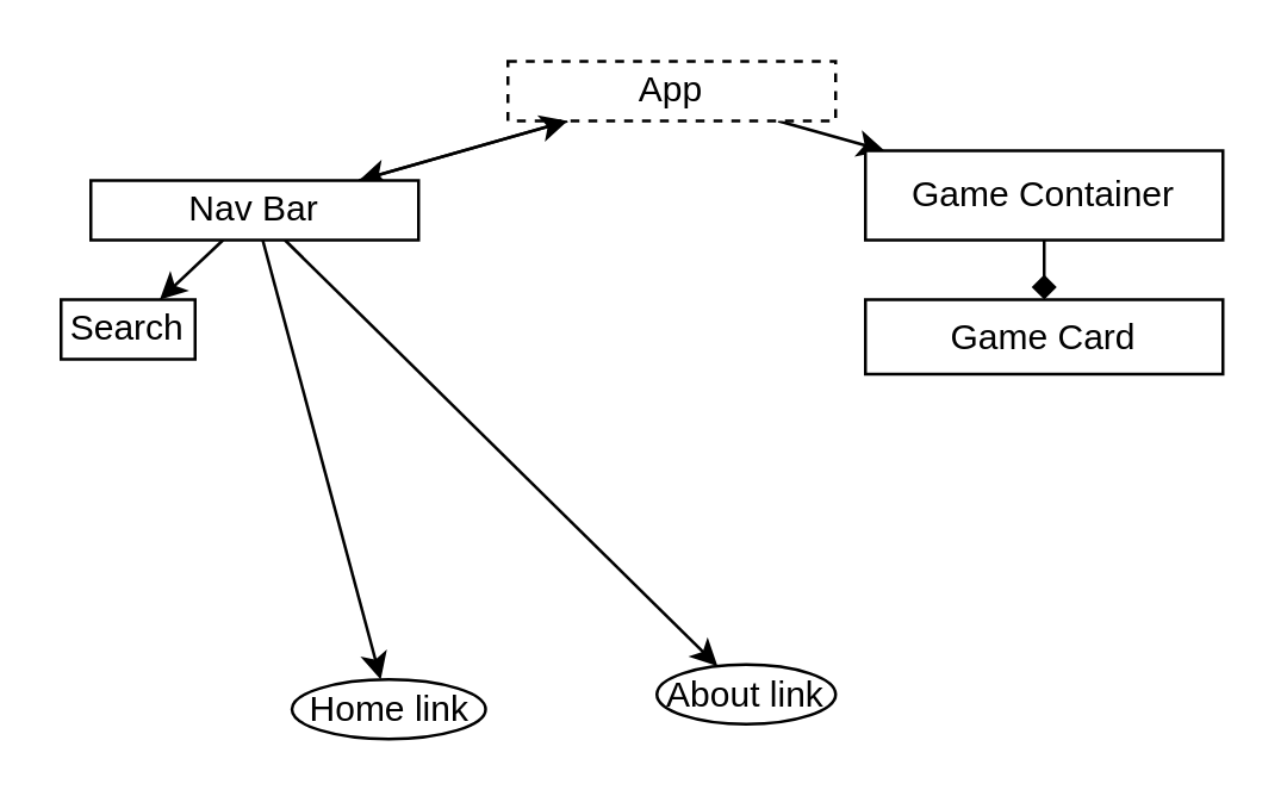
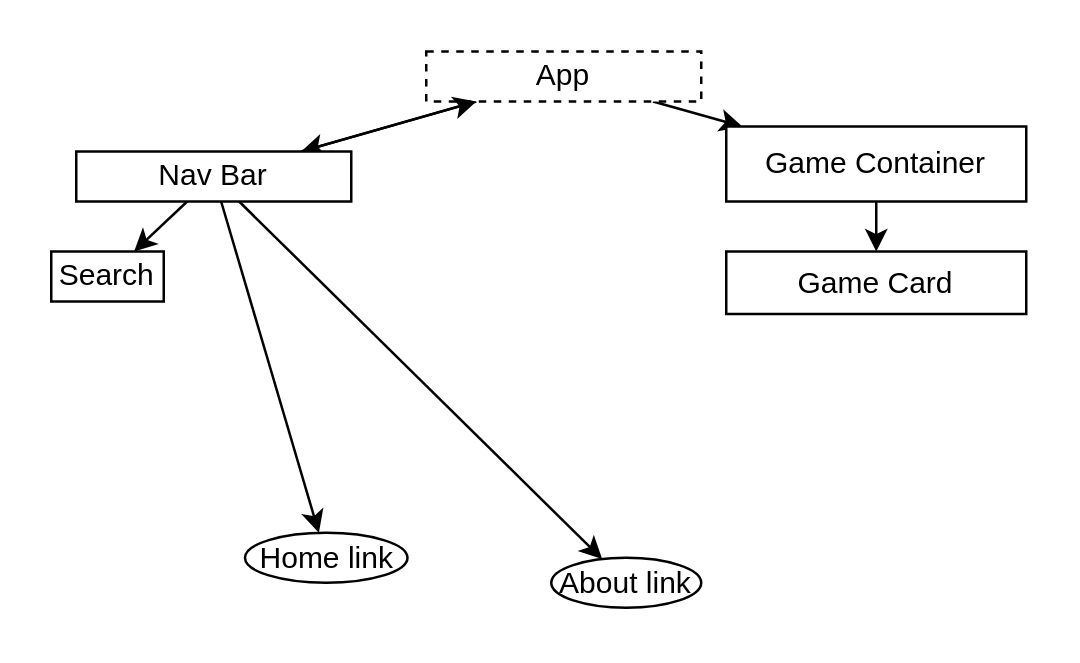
  <mxCell id="0" />
  <mxCell id="1" parent="0" />
  <mxCell id="2" value="" style="edgeStyle=none;html=1;" parent="1" source="4" target="9" edge="1"><mxGeometry relative="1" as="geometry" /></mxCell>
  <mxCell id="3" value="" style="edgeStyle=none;html=1;" parent="1" source="4" target="11" edge="1"><mxGeometry relative="1" as="geometry" /></mxCell>
  <mxCell id="4" value="App" style="rounded=0;whiteSpace=wrap;html=1;dashed=1;" parent="1" vertex="1"><mxGeometry x="170" width="110" height="20" as="geometry" y="20" /></mxCell>
  <mxCell id="5" value="" style="edgeStyle=none;html=1;" parent="1" source="9" target="13" edge="1"><mxGeometry relative="1" as="geometry" /></mxCell>
  <mxCell id="6" value="" style="edgeStyle=none;html=1;" parent="1" source="9" target="14" edge="1"><mxGeometry relative="1" as="geometry" /></mxCell>
  <mxCell id="7" value="" style="edgeStyle=none;html=1;" parent="1" source="9" target="4" edge="1"><mxGeometry relative="1" as="geometry" /></mxCell>
  <mxCell id="8" value="" style="edgeStyle=none;html=1;" parent="1" source="9" target="15" edge="1"><mxGeometry relative="1" as="geometry" /></mxCell>
  <mxCell id="9" value="Nav Bar" style="rounded=0;whiteSpace=wrap;html=1;" parent="1" vertex="1"><mxGeometry x="30" y="60" width="110" height="20" as="geometry" /></mxCell>
- <mxCell id="10" value="" style="edgeStyle=none;html=1;endArrow=diamond;" parent="1" source="11" target="12" edge="1"><mxGeometry relative="1" as="geometry" /></mxCell>
+ <mxCell id="10" value="" style="edgeStyle=none;html=1;" parent="1" source="11" target="12" edge="1"><mxGeometry relative="1" as="geometry" /></mxCell>
  <mxCell id="11" value="Game Container" style="whiteSpace=wrap;html=1;rounded=0;" parent="1" vertex="1"><mxGeometry x="290" y="50" width="120" height="30" as="geometry" /></mxCell>
  <mxCell id="12" value="Game Card" style="whiteSpace=wrap;html=1;rounded=0;" parent="1" vertex="1"><mxGeometry x="290" y="100" width="120" height="25" as="geometry" /></mxCell>
- <mxCell id="13" value="Home link" style="ellipse;whiteSpace=wrap;html=1;rounded=0;direction=west;" parent="1" vertex="1"><mxGeometry x="97.5" y="227.5" width="65" height="20" as="geometry" /></mxCell>
+ <mxCell id="13" value="Home link" style="ellipse;whiteSpace=wrap;html=1;rounded=0;direction=west;" parent="1" vertex="1"><mxGeometry x="97.5" y="212.5" width="65" height="20" as="geometry" /></mxCell>
  <mxCell id="14" value="About link" style="ellipse;whiteSpace=wrap;html=1;rounded=0;direction=north;" parent="1" vertex="1"><mxGeometry x="220" y="222.5" width="60" height="20" as="geometry" /></mxCell>
  <mxCell id="15" value="Search" style="whiteSpace=wrap;html=1;rounded=0;" parent="1" vertex="1"><mxGeometry y="100" width="45" height="20" as="geometry" x="20" /></mxCell>
